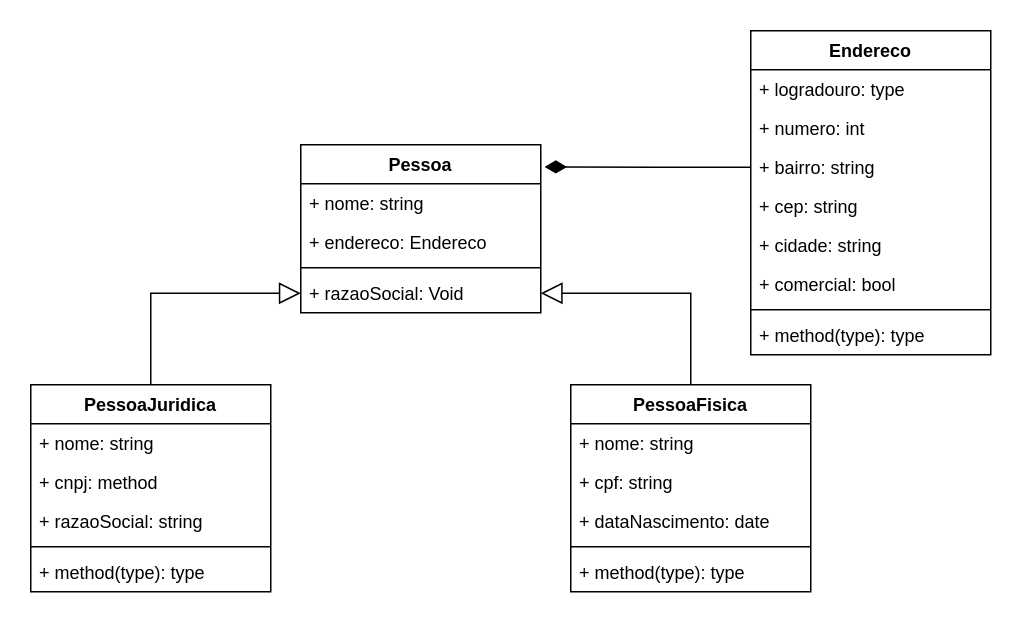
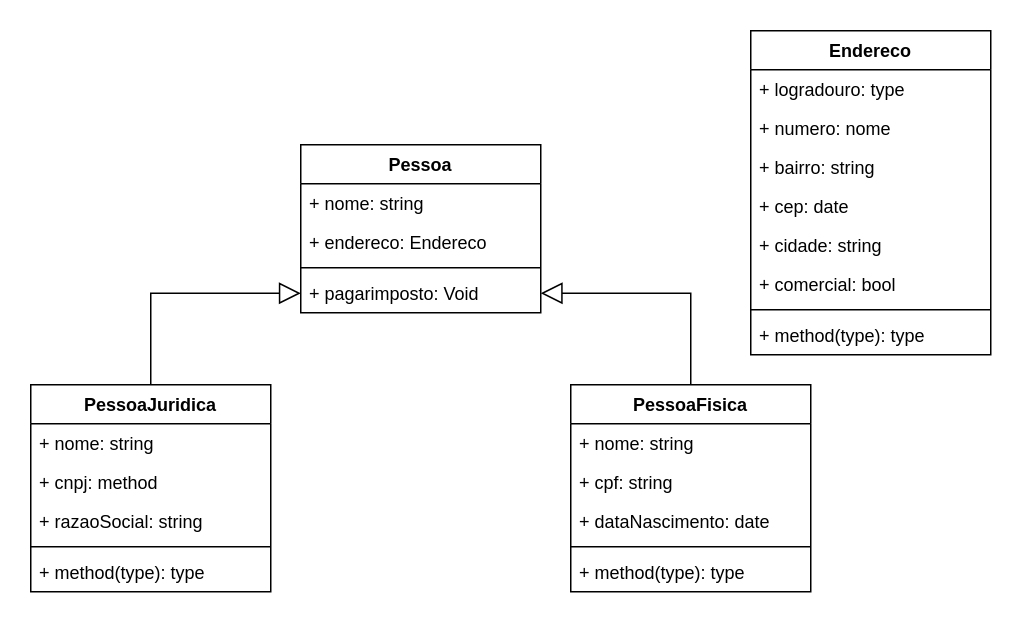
  <mxCell id="0" />
  <mxCell id="1" parent="0" />
  <mxCell id="2" style="edgeStyle=orthogonalEdgeStyle;rounded=0;orthogonalLoop=1;jettySize=auto;html=1;endArrow=block;endFill=0;endSize=12;entryX=0;entryY=0.5;entryDx=0;entryDy=0;" parent="1" source="3" target="20" edge="1"><mxGeometry relative="1" as="geometry"><mxPoint x="170" y="216" as="targetPoint" /></mxGeometry></mxCell>
  <mxCell id="3" value="PessoaJuridica" style="swimlane;fontStyle=1;align=center;verticalAlign=top;childLayout=stackLayout;horizontal=1;startSize=26;horizontalStack=0;resizeParent=1;resizeParentMax=0;resizeLast=0;collapsible=1;marginBottom=0;" parent="1" vertex="1"><mxGeometry x="20" y="256" width="160" height="138" as="geometry" /></mxCell>
  <mxCell id="4" value="+ nome: string" style="text;strokeColor=none;fillColor=none;align=left;verticalAlign=top;spacingLeft=4;spacingRight=4;overflow=hidden;rotatable=0;points=[[0,0.5],[1,0.5]];portConstraint=eastwest;" parent="3" vertex="1"><mxGeometry y="26" width="160" height="26" as="geometry" /></mxCell>
  <mxCell id="5" value="+ cnpj: method" style="text;strokeColor=none;fillColor=none;align=left;verticalAlign=top;spacingLeft=4;spacingRight=4;overflow=hidden;rotatable=0;points=[[0,0.5],[1,0.5]];portConstraint=eastwest;" parent="3" vertex="1"><mxGeometry y="52" width="160" height="26" as="geometry" /></mxCell>
  <mxCell id="6" value="+ razaoSocial: string" style="text;strokeColor=none;fillColor=none;align=left;verticalAlign=top;spacingLeft=4;spacingRight=4;overflow=hidden;rotatable=0;points=[[0,0.5],[1,0.5]];portConstraint=eastwest;" parent="3" vertex="1"><mxGeometry y="78" width="160" height="26" as="geometry" /></mxCell>
  <mxCell id="7" value="" style="line;strokeWidth=1;fillColor=none;align=left;verticalAlign=middle;spacingTop=-1;spacingLeft=3;spacingRight=3;rotatable=0;labelPosition=right;points=[];portConstraint=eastwest;" parent="3" vertex="1"><mxGeometry y="104" width="160" height="8" as="geometry" /></mxCell>
  <mxCell id="8" value="+ method(type): type" style="text;strokeColor=none;fillColor=none;align=left;verticalAlign=top;spacingLeft=4;spacingRight=4;overflow=hidden;rotatable=0;points=[[0,0.5],[1,0.5]];portConstraint=eastwest;" parent="3" vertex="1"><mxGeometry y="112" width="160" height="26" as="geometry" /></mxCell>
  <mxCell id="9" style="edgeStyle=orthogonalEdgeStyle;rounded=0;orthogonalLoop=1;jettySize=auto;html=1;entryX=1;entryY=0.5;entryDx=0;entryDy=0;endArrow=block;endFill=0;endSize=12;" parent="1" source="10" target="20" edge="1"><mxGeometry relative="1" as="geometry" /></mxCell>
  <mxCell id="10" value="PessoaFisica" style="swimlane;fontStyle=1;align=center;verticalAlign=top;childLayout=stackLayout;horizontal=1;startSize=26;horizontalStack=0;resizeParent=1;resizeParentMax=0;resizeLast=0;collapsible=1;marginBottom=0;" parent="1" vertex="1"><mxGeometry x="380" y="256" width="160" height="138" as="geometry" /></mxCell>
  <mxCell id="11" value="+ nome: string" style="text;strokeColor=none;fillColor=none;align=left;verticalAlign=top;spacingLeft=4;spacingRight=4;overflow=hidden;rotatable=0;points=[[0,0.5],[1,0.5]];portConstraint=eastwest;" parent="10" vertex="1"><mxGeometry y="26" width="160" height="26" as="geometry" /></mxCell>
  <mxCell id="12" value="+ cpf: string" style="text;strokeColor=none;fillColor=none;align=left;verticalAlign=top;spacingLeft=4;spacingRight=4;overflow=hidden;rotatable=0;points=[[0,0.5],[1,0.5]];portConstraint=eastwest;" parent="10" vertex="1"><mxGeometry y="52" width="160" height="26" as="geometry" /></mxCell>
  <mxCell id="13" value="+ dataNascimento: date" style="text;strokeColor=none;fillColor=none;align=left;verticalAlign=top;spacingLeft=4;spacingRight=4;overflow=hidden;rotatable=0;points=[[0,0.5],[1,0.5]];portConstraint=eastwest;" parent="10" vertex="1"><mxGeometry y="78" width="160" height="26" as="geometry" /></mxCell>
  <mxCell id="14" value="" style="line;strokeWidth=1;fillColor=none;align=left;verticalAlign=middle;spacingTop=-1;spacingLeft=3;spacingRight=3;rotatable=0;labelPosition=right;points=[];portConstraint=eastwest;" parent="10" vertex="1"><mxGeometry y="104" width="160" height="8" as="geometry" /></mxCell>
  <mxCell id="15" value="+ method(type): type" style="text;strokeColor=none;fillColor=none;align=left;verticalAlign=top;spacingLeft=4;spacingRight=4;overflow=hidden;rotatable=0;points=[[0,0.5],[1,0.5]];portConstraint=eastwest;" parent="10" vertex="1"><mxGeometry y="112" width="160" height="26" as="geometry" /></mxCell>
  <mxCell id="16" value="Pessoa" style="swimlane;fontStyle=1;align=center;verticalAlign=top;childLayout=stackLayout;horizontal=1;startSize=26;horizontalStack=0;resizeParent=1;resizeParentMax=0;resizeLast=0;collapsible=1;marginBottom=0;" parent="1" vertex="1"><mxGeometry x="200" y="96" width="160" height="112" as="geometry" /></mxCell>
  <mxCell id="17" value="+ nome: string" style="text;strokeColor=none;fillColor=none;align=left;verticalAlign=top;spacingLeft=4;spacingRight=4;overflow=hidden;rotatable=0;points=[[0,0.5],[1,0.5]];portConstraint=eastwest;" parent="16" vertex="1"><mxGeometry y="26" width="160" height="26" as="geometry" /></mxCell>
  <mxCell id="18" value="+ endereco: Endereco" style="text;strokeColor=none;fillColor=none;align=left;verticalAlign=top;spacingLeft=4;spacingRight=4;overflow=hidden;rotatable=0;points=[[0,0.5],[1,0.5]];portConstraint=eastwest;" parent="16" vertex="1"><mxGeometry y="52" width="160" height="26" as="geometry" /></mxCell>
  <mxCell id="19" value="" style="line;strokeWidth=1;fillColor=none;align=left;verticalAlign=middle;spacingTop=-1;spacingLeft=3;spacingRight=3;rotatable=0;labelPosition=right;points=[];portConstraint=eastwest;" parent="16" vertex="1"><mxGeometry y="78" width="160" height="8" as="geometry" /></mxCell>
- <mxCell id="20" value="+ razaoSocial: Void" style="text;strokeColor=none;fillColor=none;align=left;verticalAlign=top;spacingLeft=4;spacingRight=4;overflow=hidden;rotatable=0;points=[[0,0.5],[1,0.5]];portConstraint=eastwest;" parent="16" vertex="1"><mxGeometry y="86" width="160" height="26" as="geometry" /></mxCell>
- <mxCell id="21" style="edgeStyle=orthogonalEdgeStyle;rounded=0;orthogonalLoop=1;jettySize=auto;html=1;entryX=1.016;entryY=0.132;entryDx=0;entryDy=0;endArrow=diamondThin;endFill=1;endSize=12;exitX=0;exitY=0.5;exitDx=0;exitDy=0;entryPerimeter=0;" parent="1" source="25" target="16" edge="1"><mxGeometry relative="1" as="geometry" /></mxCell>
+ <mxCell id="20" value="+ pagarimposto: Void" style="text;strokeColor=none;fillColor=none;align=left;verticalAlign=top;spacingLeft=4;spacingRight=4;overflow=hidden;rotatable=0;points=[[0,0.5],[1,0.5]];portConstraint=eastwest;" parent="16" vertex="1"><mxGeometry y="86" width="160" height="26" as="geometry" /></mxCell>
  <mxCell id="22" value="Endereco" style="swimlane;fontStyle=1;align=center;verticalAlign=top;childLayout=stackLayout;horizontal=1;startSize=26;horizontalStack=0;resizeParent=1;resizeParentMax=0;resizeLast=0;collapsible=1;marginBottom=0;" parent="1" vertex="1"><mxGeometry x="500" y="20" width="160" height="216" as="geometry" /></mxCell>
  <mxCell id="23" value="+ logradouro: type" style="text;strokeColor=none;fillColor=none;align=left;verticalAlign=top;spacingLeft=4;spacingRight=4;overflow=hidden;rotatable=0;points=[[0,0.5],[1,0.5]];portConstraint=eastwest;" parent="22" vertex="1"><mxGeometry y="26" width="160" height="26" as="geometry" /></mxCell>
- <mxCell id="24" value="+ numero: int" style="text;strokeColor=none;fillColor=none;align=left;verticalAlign=top;spacingLeft=4;spacingRight=4;overflow=hidden;rotatable=0;points=[[0,0.5],[1,0.5]];portConstraint=eastwest;" parent="22" vertex="1"><mxGeometry y="52" width="160" height="26" as="geometry" /></mxCell>
+ <mxCell id="24" value="+ numero: nome" style="text;strokeColor=none;fillColor=none;align=left;verticalAlign=top;spacingLeft=4;spacingRight=4;overflow=hidden;rotatable=0;points=[[0,0.5],[1,0.5]];portConstraint=eastwest;" parent="22" vertex="1"><mxGeometry y="52" width="160" height="26" as="geometry" /></mxCell>
  <mxCell id="25" value="+ bairro: string" style="text;strokeColor=none;fillColor=none;align=left;verticalAlign=top;spacingLeft=4;spacingRight=4;overflow=hidden;rotatable=0;points=[[0,0.5],[1,0.5]];portConstraint=eastwest;" parent="22" vertex="1"><mxGeometry y="78" width="160" height="26" as="geometry" /></mxCell>
- <mxCell id="26" value="+ cep: string" style="text;strokeColor=none;fillColor=none;align=left;verticalAlign=top;spacingLeft=4;spacingRight=4;overflow=hidden;rotatable=0;points=[[0,0.5],[1,0.5]];portConstraint=eastwest;" parent="22" vertex="1"><mxGeometry y="104" width="160" height="26" as="geometry" /></mxCell>
+ <mxCell id="26" value="+ cep: date" style="text;strokeColor=none;fillColor=none;align=left;verticalAlign=top;spacingLeft=4;spacingRight=4;overflow=hidden;rotatable=0;points=[[0,0.5],[1,0.5]];portConstraint=eastwest;" parent="22" vertex="1"><mxGeometry y="104" width="160" height="26" as="geometry" /></mxCell>
  <mxCell id="27" value="+ cidade: string" style="text;strokeColor=none;fillColor=none;align=left;verticalAlign=top;spacingLeft=4;spacingRight=4;overflow=hidden;rotatable=0;points=[[0,0.5],[1,0.5]];portConstraint=eastwest;" parent="22" vertex="1"><mxGeometry y="130" width="160" height="26" as="geometry" /></mxCell>
  <mxCell id="28" value="+ comercial: bool" style="text;strokeColor=none;fillColor=none;align=left;verticalAlign=top;spacingLeft=4;spacingRight=4;overflow=hidden;rotatable=0;points=[[0,0.5],[1,0.5]];portConstraint=eastwest;" parent="22" vertex="1"><mxGeometry y="156" width="160" height="26" as="geometry" /></mxCell>
  <mxCell id="29" value="" style="line;strokeWidth=1;fillColor=none;align=left;verticalAlign=middle;spacingTop=-1;spacingLeft=3;spacingRight=3;rotatable=0;labelPosition=right;points=[];portConstraint=eastwest;" parent="22" vertex="1"><mxGeometry y="182" width="160" height="8" as="geometry" /></mxCell>
  <mxCell id="30" value="+ method(type): type" style="text;strokeColor=none;fillColor=none;align=left;verticalAlign=top;spacingLeft=4;spacingRight=4;overflow=hidden;rotatable=0;points=[[0,0.5],[1,0.5]];portConstraint=eastwest;" parent="22" vertex="1"><mxGeometry y="190" width="160" height="26" as="geometry" /></mxCell>
